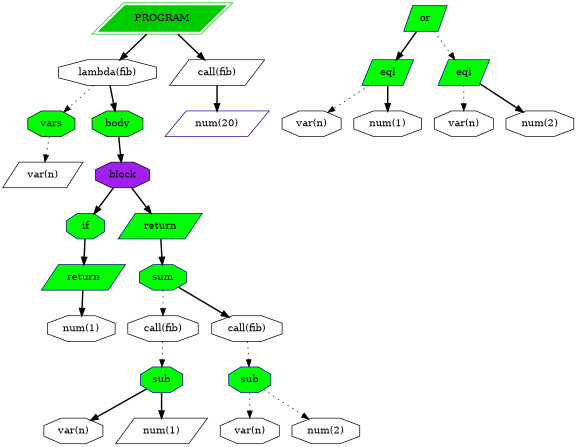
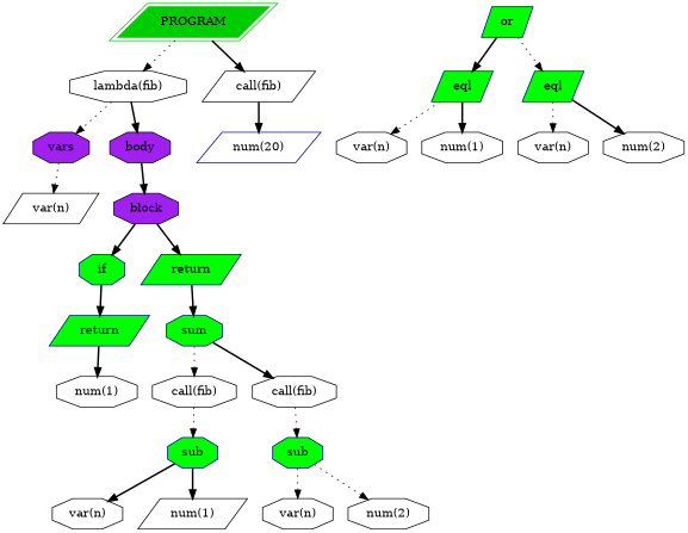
  digraph {
    fontname="DejaVu Serif"
    node [fontname="DejaVu Serif" shape=octagon]
    edge [fontname="DejaVu Serif" style=bold]
    n1 [color=green3 label=PROGRAM peripheries=2 shape=parallelogram sides=7 style=filled]
    n2 [label="lambda(fib)"]
    n3 [label="call(fib)" shape=parallelogram]
-   n4 [color=black fillcolor=green label=vars style=filled]
-   n5 [color=black fillcolor=green label=body style=filled]
+   n4 [color=black fillcolor=purple label=vars style=filled]
+   n5 [color=black fillcolor=purple label=body style=filled]
    n6 [color=blue4 label="num(20)" shape=parallelogram]
    n7 [label="var(n)" shape=parallelogram]
    n8 [color=black fillcolor=purple label=block style=filled]
    n9 [color=blue4 fillcolor=green label=if style=filled]
    n10 [color=blue4 fillcolor=green label=return shape=parallelogram style=filled]
    n11 [color=blue4 fillcolor=green label=return shape=parallelogram style=filled]
    n12 [color=blue4 fillcolor=green label=sum style=filled]
    n13 [color=blue4 fillcolor=green label=or shape=parallelogram style=filled]
    n14 [color=blue4 fillcolor=green label=eql shape=parallelogram style=filled]
    n15 [color=blue4 fillcolor=green label=eql shape=parallelogram style=filled]
    n16 [label="num(1)"]
    n17 [label="var(n)"]
    n18 [label="num(1)"]
    n19 [label="var(n)"]
    n20 [label="num(2)"]
    n21 [label="call(fib)"]
    n22 [label="call(fib)"]
    n23 [color=blue4 fillcolor=green label=sub style=filled]
    n24 [color=blue4 fillcolor=green label=sub style=filled]
    n25 [label="var(n)"]
    n26 [label="num(1)" shape=parallelogram]
    n27 [label="var(n)"]
    n28 [label="num(2)"]
-   n1 -> n2
+   n1 -> n2 [style=dotted]
    n1 -> n3
    n2 -> n4 [style=dotted]
    n2 -> n5
    n3 -> n6
    n4 -> n7 [style=dotted]
    n5 -> n8
    n8 -> n9
    n8 -> n10
    n9 -> n11
    n10 -> n12
    n11 -> n16
    n12 -> n21 [style=dotted]
    n12 -> n22
    n13 -> n14
    n13 -> n15 [style=dotted]
    n14 -> n17 [style=dotted]
    n14 -> n18
    n15 -> n19 [style=dotted]
    n15 -> n20
    n21 -> n23 [style=dotted]
    n22 -> n24 [style=dotted]
    n23 -> n25
    n23 -> n26
    n24 -> n27 [style=dotted]
    n24 -> n28 [style=dotted]
  }
